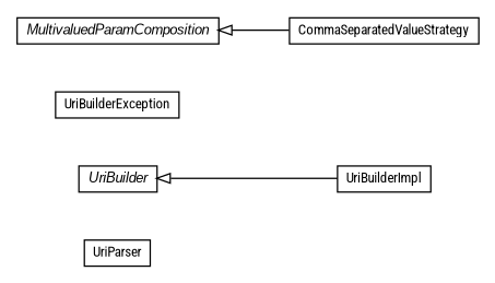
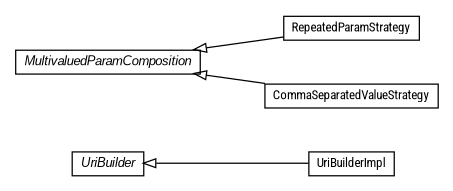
  digraph {
    fontname="Roboto Condensed"
    nodesep=0.25
    rankdir=LR
    ranksep=0.5
    node [fontcolor=black fontname="Roboto Condensed" fontsize=10.0 shape=plaintext]
    edge [arrowtail=empty dir=back fontname="Roboto Condensed" fontsize=10 headport=p labelfontname=arial labelfontsize=10 tailport=p]
-   n1 [label=<<table title="io.reinert.requestor.uri.UriParser" border="0" cellborder="1" cellspacing="0" cellpadding="2" port="p" href="./UriParser.html"> 		<tr><td><table border="0" cellspacing="0" cellpadding="1"> <tr><td align="center" balign="center"> UriParser </td></tr> 		</table></td></tr> 		</table>>]
    n2 [label=<<table title="io.reinert.requestor.uri.UriBuilderImpl" border="0" cellborder="1" cellspacing="0" cellpadding="2" port="p" href="./UriBuilderImpl.html"> 		<tr><td><table border="0" cellspacing="0" cellpadding="1"> <tr><td align="center" balign="center"> UriBuilderImpl </td></tr> 		</table></td></tr> 		</table>>]
-   n3 [label=<<table title="io.reinert.requestor.uri.UriBuilderException" border="0" cellborder="1" cellspacing="0" cellpadding="2" port="p" href="./UriBuilderException.html"> 		<tr><td><table border="0" cellspacing="0" cellpadding="1"> <tr><td align="center" balign="center"> UriBuilderException </td></tr> 		</table></td></tr> 		</table>>]
    n4 [label=<<table title="io.reinert.requestor.uri.UriBuilder" border="0" cellborder="1" cellspacing="0" cellpadding="2" port="p" href="./UriBuilder.html"> 		<tr><td><table border="0" cellspacing="0" cellpadding="1"> <tr><td align="center" balign="center"><font face="arial italic"> UriBuilder </font></td></tr> 		</table></td></tr> 		</table>>]
    n5 [label=<<table title="io.reinert.requestor.uri.MultivaluedParamComposition" border="0" cellborder="1" cellspacing="0" cellpadding="2" port="p" href="./MultivaluedParamComposition.html"> 		<tr><td><table border="0" cellspacing="0" cellpadding="1"> <tr><td align="center" balign="center"><font face="arial italic"> MultivaluedParamComposition </font></td></tr> 		</table></td></tr> 		</table>>]
+   n6 [label=<<table title="io.reinert.requestor.uri.MultivaluedParamComposition.RepeatedParamStrategy" border="0" cellborder="1" cellspacing="0" cellpadding="2" port="p" href="./MultivaluedParamComposition.RepeatedParamStrategy.html"> 		<tr><td><table border="0" cellspacing="0" cellpadding="1"> <tr><td align="center" balign="center"> RepeatedParamStrategy </td></tr> 		</table></td></tr> 		</table>>]
    n7 [label=<<table title="io.reinert.requestor.uri.MultivaluedParamComposition.CommaSeparatedValueStrategy" border="0" cellborder="1" cellspacing="0" cellpadding="2" port="p" href="./MultivaluedParamComposition.CommaSeparatedValueStrategy.html"> 		<tr><td><table border="0" cellspacing="0" cellpadding="1"> <tr><td align="center" balign="center"> CommaSeparatedValueStrategy </td></tr> 		</table></td></tr> 		</table>>]
    n4 -> n2
+   n5 -> n6
    n5 -> n7
  }
